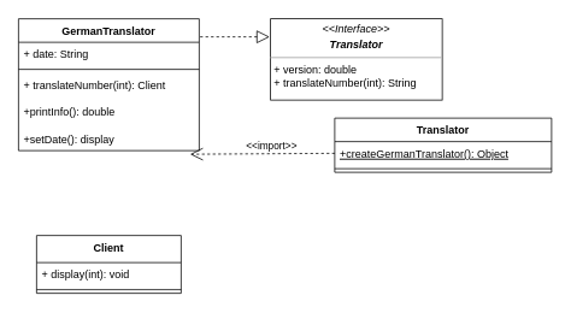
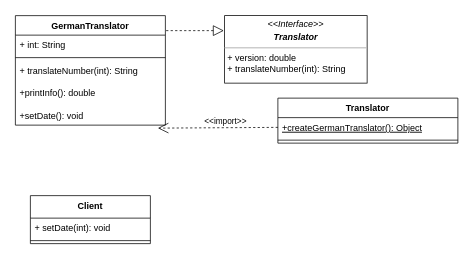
  <mxCell id="0" />
  <mxCell id="1" parent="0" />
  <mxCell id="2" value="&lt;p style=&quot;margin: 0px ; margin-top: 4px ; text-align: center&quot;&gt;&lt;i&gt;&amp;lt;&amp;lt;Interface&amp;gt;&amp;gt;&lt;/i&gt;&lt;/p&gt;&lt;p style=&quot;margin: 0px ; margin-top: 4px ; text-align: center&quot;&gt;&lt;i&gt;&lt;b&gt;Translator&lt;/b&gt;&lt;/i&gt;&lt;/p&gt;&lt;hr size=&quot;1&quot;&gt;&lt;p style=&quot;margin: 0px ; margin-left: 4px&quot;&gt;+ version: double&lt;br&gt;&lt;/p&gt;&lt;p style=&quot;margin: 0px ; margin-left: 4px&quot;&gt;+ translateNumber(int): String&lt;/p&gt;" style="verticalAlign=top;align=left;overflow=fill;fontSize=12;fontFamily=Helvetica;html=1;" vertex="1" parent="1"><mxGeometry x="299" y="20" width="190" height="90" as="geometry" /></mxCell>
  <mxCell id="3" value="GermanTranslator" style="swimlane;fontStyle=1;align=center;verticalAlign=top;childLayout=stackLayout;horizontal=1;startSize=26;horizontalStack=0;resizeParent=1;resizeParentMax=0;resizeLast=0;collapsible=1;marginBottom=0;" vertex="1" parent="1"><mxGeometry x="20" y="20" width="200" height="146" as="geometry" /></mxCell>
- <mxCell id="4" value="+ date: String" style="text;strokeColor=none;fillColor=none;align=left;verticalAlign=top;spacingLeft=4;spacingRight=4;overflow=hidden;rotatable=0;points=[[0,0.5],[1,0.5]];portConstraint=eastwest;" vertex="1" parent="3"><mxGeometry y="26" width="200" height="26" as="geometry" /></mxCell>
+ <mxCell id="4" value="+ int: String" style="text;strokeColor=none;fillColor=none;align=left;verticalAlign=top;spacingLeft=4;spacingRight=4;overflow=hidden;rotatable=0;points=[[0,0.5],[1,0.5]];portConstraint=eastwest;" vertex="1" parent="3"><mxGeometry y="26" width="200" height="26" as="geometry" /></mxCell>
  <mxCell id="5" value="" style="line;strokeWidth=1;fillColor=none;align=left;verticalAlign=middle;spacingTop=-1;spacingLeft=3;spacingRight=3;rotatable=0;labelPosition=right;points=[];portConstraint=eastwest;" vertex="1" parent="3"><mxGeometry y="52" width="200" height="8" as="geometry" /></mxCell>
- <mxCell id="6" value="+ translateNumber(int): Client" style="text;strokeColor=none;fillColor=none;align=left;verticalAlign=top;spacingLeft=4;spacingRight=4;overflow=hidden;rotatable=0;points=[[0,0.5],[1,0.5]];portConstraint=eastwest;" vertex="1" parent="3"><mxGeometry y="60" width="200" height="30" as="geometry" /></mxCell>
+ <mxCell id="6" value="+ translateNumber(int): String" style="text;strokeColor=none;fillColor=none;align=left;verticalAlign=top;spacingLeft=4;spacingRight=4;overflow=hidden;rotatable=0;points=[[0,0.5],[1,0.5]];portConstraint=eastwest;" vertex="1" parent="3"><mxGeometry y="60" width="200" height="30" as="geometry" /></mxCell>
  <mxCell id="7" value="+printInfo(): double" style="text;strokeColor=none;fillColor=none;align=left;verticalAlign=top;spacingLeft=4;spacingRight=4;overflow=hidden;rotatable=0;points=[[0,0.5],[1,0.5]];portConstraint=eastwest;" vertex="1" parent="3"><mxGeometry y="90" width="200" height="30" as="geometry" /></mxCell>
- <mxCell id="8" value="+setDate(): display" style="text;strokeColor=none;fillColor=none;align=left;verticalAlign=top;spacingLeft=4;spacingRight=4;overflow=hidden;rotatable=0;points=[[0,0.5],[1,0.5]];portConstraint=eastwest;" vertex="1" parent="3"><mxGeometry y="120" width="200" height="26" as="geometry" /></mxCell>
+ <mxCell id="8" value="+setDate(): void" style="text;strokeColor=none;fillColor=none;align=left;verticalAlign=top;spacingLeft=4;spacingRight=4;overflow=hidden;rotatable=0;points=[[0,0.5],[1,0.5]];portConstraint=eastwest;" vertex="1" parent="3"><mxGeometry y="120" width="200" height="26" as="geometry" /></mxCell>
  <mxCell id="9" value="Client" style="swimlane;fontStyle=1;align=center;verticalAlign=top;childLayout=stackLayout;horizontal=1;startSize=30;horizontalStack=0;resizeParent=1;resizeParentMax=0;resizeLast=0;collapsible=1;marginBottom=0;" vertex="1" parent="1"><mxGeometry x="40" y="260" width="160" height="64" as="geometry" /></mxCell>
- <mxCell id="10" value="+ display(int): void" style="text;strokeColor=none;fillColor=none;align=left;verticalAlign=top;spacingLeft=4;spacingRight=4;overflow=hidden;rotatable=0;points=[[0,0.5],[1,0.5]];portConstraint=eastwest;" vertex="1" parent="9"><mxGeometry y="30" width="160" height="26" as="geometry" /></mxCell>
+ <mxCell id="10" value="+ setDate(int): void" style="text;strokeColor=none;fillColor=none;align=left;verticalAlign=top;spacingLeft=4;spacingRight=4;overflow=hidden;rotatable=0;points=[[0,0.5],[1,0.5]];portConstraint=eastwest;" vertex="1" parent="9"><mxGeometry y="30" width="160" height="26" as="geometry" /></mxCell>
  <mxCell id="11" value="" style="line;strokeWidth=1;fillColor=none;align=left;verticalAlign=middle;spacingTop=-1;spacingLeft=3;spacingRight=3;rotatable=0;labelPosition=right;points=[];portConstraint=eastwest;" vertex="1" parent="9"><mxGeometry y="56" width="160" height="8" as="geometry" /></mxCell>
  <mxCell id="12" value="Translator" style="swimlane;fontStyle=1;align=center;verticalAlign=top;childLayout=stackLayout;horizontal=1;startSize=26;horizontalStack=0;resizeParent=1;resizeParentMax=0;resizeLast=0;collapsible=1;marginBottom=0;" vertex="1" parent="1"><mxGeometry x="370" y="130" width="240" height="60" as="geometry" /></mxCell>
  <mxCell id="13" value="+createGermanTranslator(): Object" style="text;strokeColor=none;fillColor=none;align=left;verticalAlign=top;spacingLeft=4;spacingRight=4;overflow=hidden;rotatable=0;points=[[0,0.5],[1,0.5]];portConstraint=eastwest;fontStyle=4" vertex="1" parent="12"><mxGeometry y="26" width="240" height="26" as="geometry" /></mxCell>
  <mxCell id="14" value="" style="line;strokeWidth=1;fillColor=none;align=left;verticalAlign=middle;spacingTop=-1;spacingLeft=3;spacingRight=3;rotatable=0;labelPosition=right;points=[];portConstraint=eastwest;" vertex="1" parent="12"><mxGeometry y="52" width="240" height="8" as="geometry" /></mxCell>
  <mxCell id="15" value="" style="text;strokeColor=none;fillColor=none;align=left;verticalAlign=middle;spacingTop=-1;spacingLeft=4;spacingRight=4;rotatable=0;labelPosition=right;points=[];portConstraint=eastwest;" vertex="1" parent="1"><mxGeometry x="150" y="130" width="20" height="14" as="geometry" /></mxCell>
  <mxCell id="16" value="" style="endArrow=block;dashed=1;endFill=0;endSize=12;html=1;exitX=1.005;exitY=0.137;exitDx=0;exitDy=0;exitPerimeter=0;" edge="1" parent="1" source="3"><mxGeometry width="160" relative="1" as="geometry"><mxPoint x="250" y="160" as="sourcePoint" /><mxPoint x="298" y="40" as="targetPoint" /></mxGeometry></mxCell>
  <mxCell id="17" value="" style="endArrow=open;dashed=1;endFill=0;endSize=12;html=1;exitX=0;exitY=0.5;exitDx=0;exitDy=0;entryX=0.95;entryY=1.154;entryDx=0;entryDy=0;entryPerimeter=0;" edge="1" parent="1" source="13" target="8"><mxGeometry width="160" relative="1" as="geometry"><mxPoint x="314" y="330" as="sourcePoint" /><mxPoint x="474" y="330" as="targetPoint" /></mxGeometry></mxCell>
  <mxCell id="18" value="&amp;lt;&amp;lt;import&amp;gt;&amp;gt;" style="edgeLabel;html=1;align=center;verticalAlign=middle;resizable=0;points=[];" vertex="1" connectable="0" parent="17"><mxGeometry x="-0.263" relative="1" as="geometry"><mxPoint x="-12" y="-9.37" as="offset" /></mxGeometry></mxCell>
